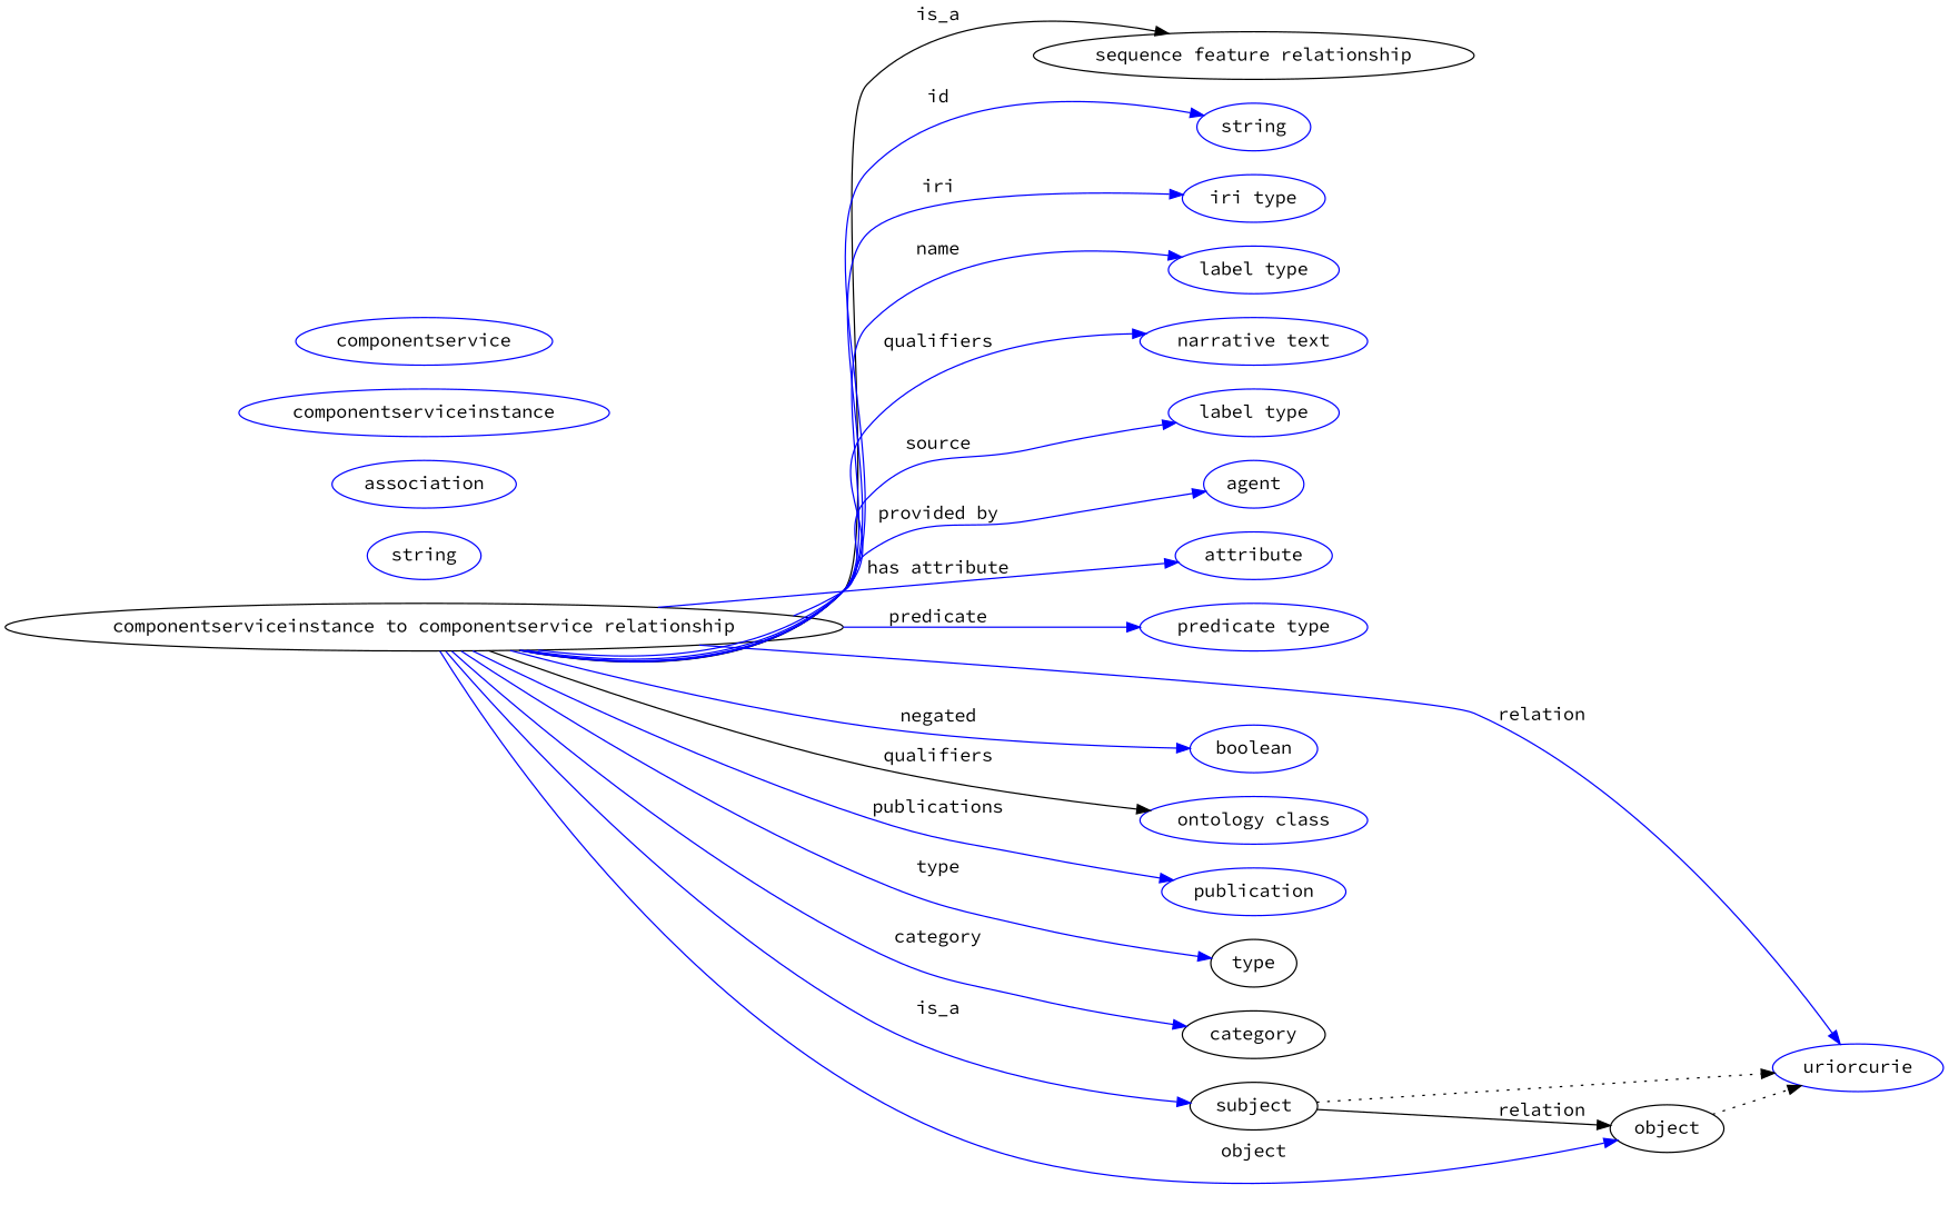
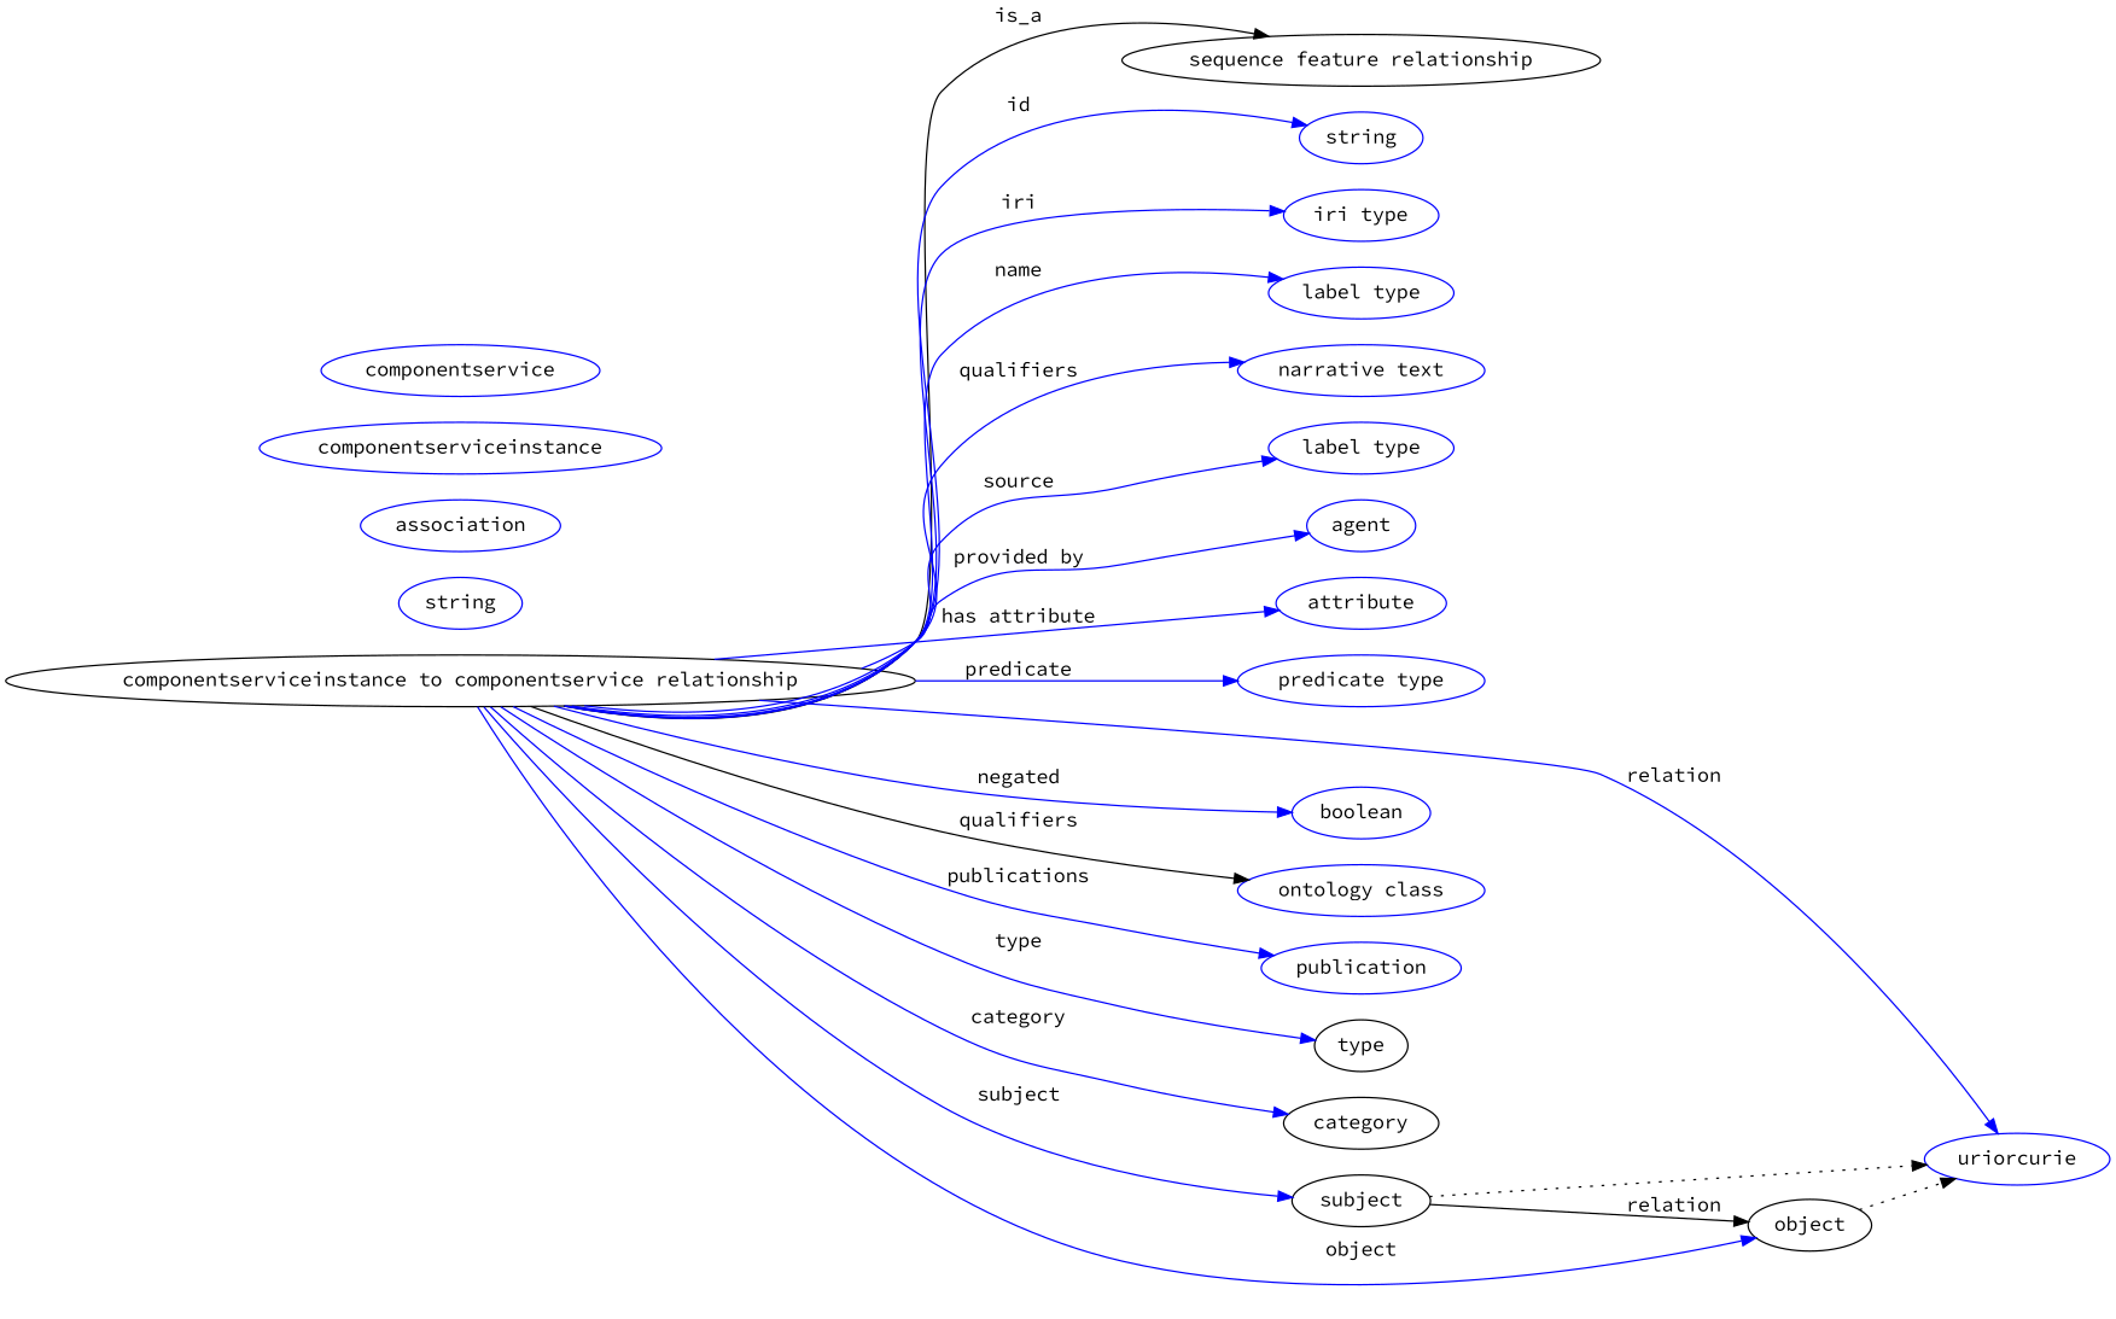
  digraph {
    fontname="Source Code Pro"
    rankdir=LR
    node [fontname="Source Code Pro" color=blue]
    edge [fontname="Source Code Pro" color=blue style=solid]
    n1 [height=0.5 label="componentserviceinstance to componentservice relationship" width=8.1062 color=""]
    "sequence feature relationship" [height=0.5 width=4.1524 color=""]
    n3 [height=0.5 label=string width=1.0652]
    n4 [height=0.5 label="iri type" width=1.2277]
    n5 [height=0.5 label="label type" width=1.5707]
    n6 [height=0.5 label="narrative text" width=2.0943]
    n7 [height=0.5 label="label type" width=1.5707]
    n8 [height=0.5 label=agent width=1.0291]
    n9 [height=0.5 label=attribute width=1.4443]
    n10 [height=0.5 label="predicate type" width=2.1665]
    n11 [height=0.5 label=uriorcurie width=1.5887]
    n12 [height=0.5 label=boolean width=1.2999]
    n13 [height=0.5 label="ontology class" width=2.1304]
    n14 [height=0.5 label=publication width=1.7332]
    type [height=0.5 width=0.86659 color=""]
    category [height=0.5 width=1.4263 color=""]
    subject [height=0.5 width=1.2277 color=""]
    object [height=0.5 width=1.0832 color=""]
    n19 [height=0.5 label=string width=1.0652]
    n20 [height=0.5 label=association width=1.7332]
    n21 [height=0.5 label=componentserviceinstance width=3.7191]
    n22 [height=0.5 label=componentservice width=2.6359]
    n1 -> "sequence feature relationship" [label=is_a color="" style=""]
    n1 -> n3 [label=id]
    n1 -> n4 [label=iri]
    n1 -> n5 [label=name]
    n1 -> n6 [label=qualifiers]
    n1 -> n7 [label=source]
    n1 -> n8 [label="provided by"]
    n1 -> n9 [label="has attribute"]
    n1 -> n10 [label=predicate]
    n1 -> n11 [label=relation]
    n1 -> n12 [label=negated]
    n1 -> n13 [color=black label=qualifiers]
    n1 -> n14 [label=publications]
    n1 -> type [label=type]
    n1 -> category [label=category]
-   n1 -> subject [label=is_a]
+   n1 -> subject [label=subject]
    n1 -> object [label=object]
    subject -> n11 [style=dotted color=""]
    subject -> object [label=relation color="" style=""]
    object -> n11 [style=dotted color=""]
  }
